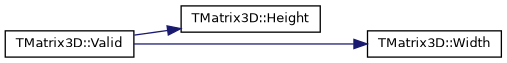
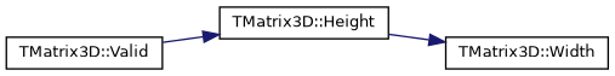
  digraph {
    rankdir=LR
    node [color=black fillcolor=white fontname=Helvetica fontsize=10 shape=record style=filled]
    edge [color=midnightblue fontname=Helvetica fontsize=10 labelfontname=Helvetica labelfontsize=10 style=solid]
    n1 [height=0.2 label="TMatrix3D::Valid" width=0.4]
    n2 [height=0.2 label="TMatrix3D::Height" width=0.4]
    n3 [height=0.2 label="TMatrix3D::Width" width=0.4]
    n1 -> n2
-   n1 -> n3
+   n2 -> n3
  }
